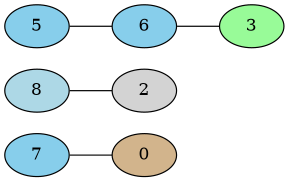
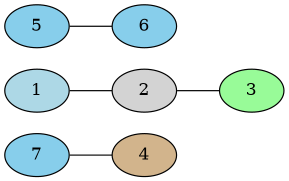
  graph {
    rankdir=LR
    node [fillcolor=skyblue style=filled]
    edge [shape=circle]
-   0 [fillcolor=tan]
-   1 [fillcolor=lightblue label=8]
+   0 [fillcolor=tan label=4]
+   1 [fillcolor=lightblue]
    2 [fillcolor=lightgrey]
    3 [fillcolor=palegreen]
    5
    6
    7
    1 -- 2
-   6 -- 3
+   2 -- 3
    5 -- 6
    7 -- 0
  }
